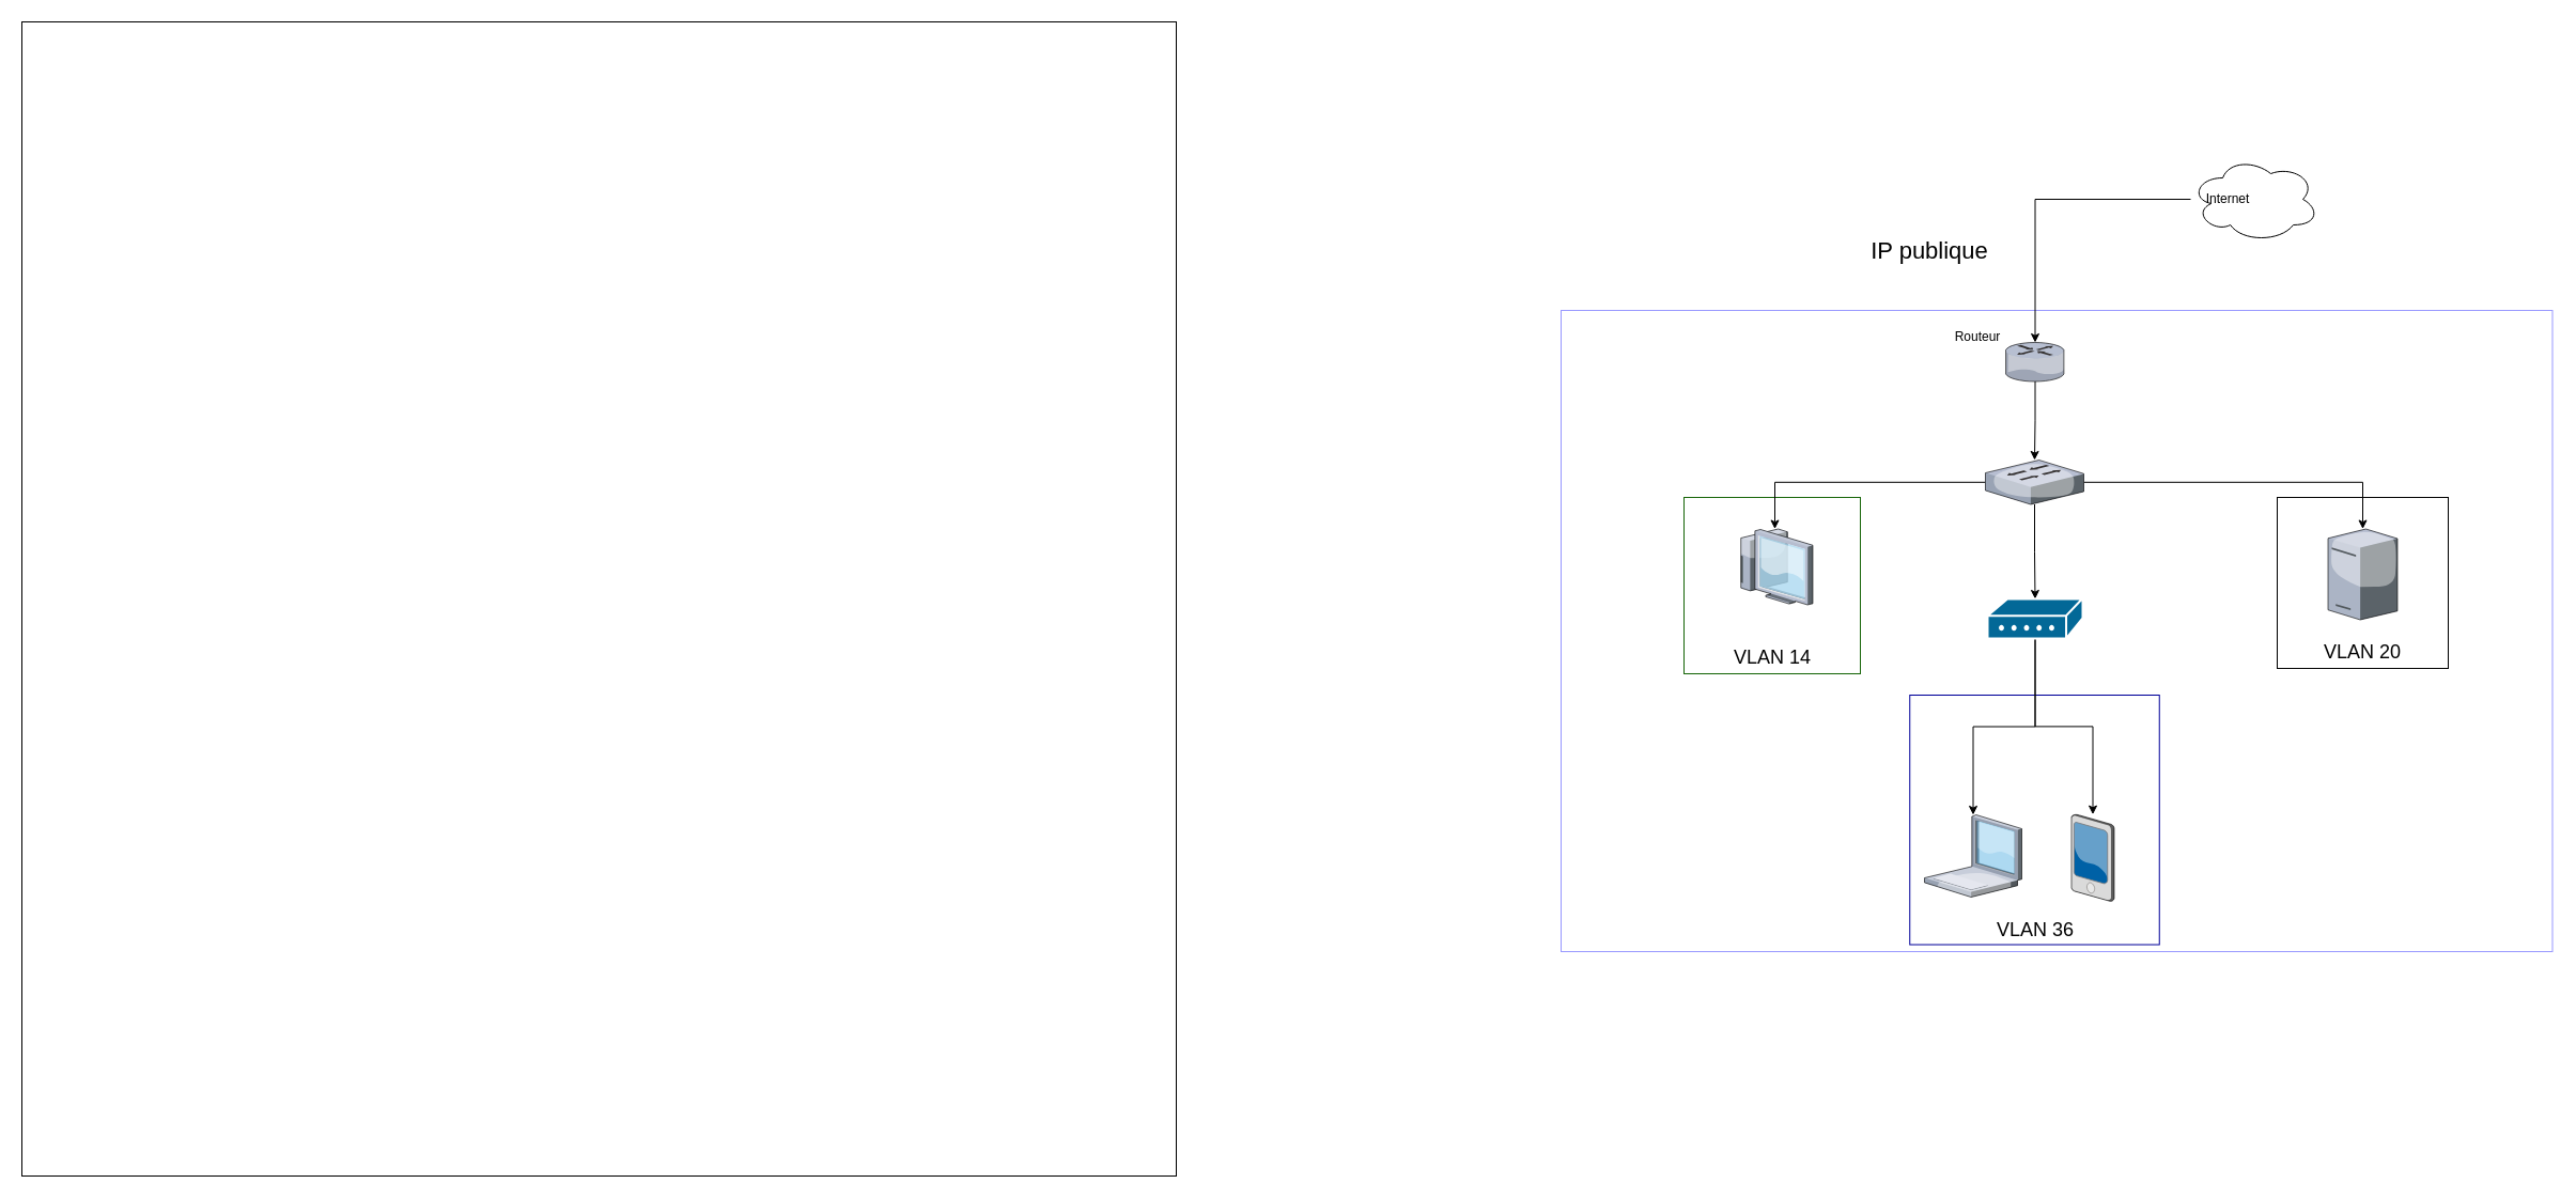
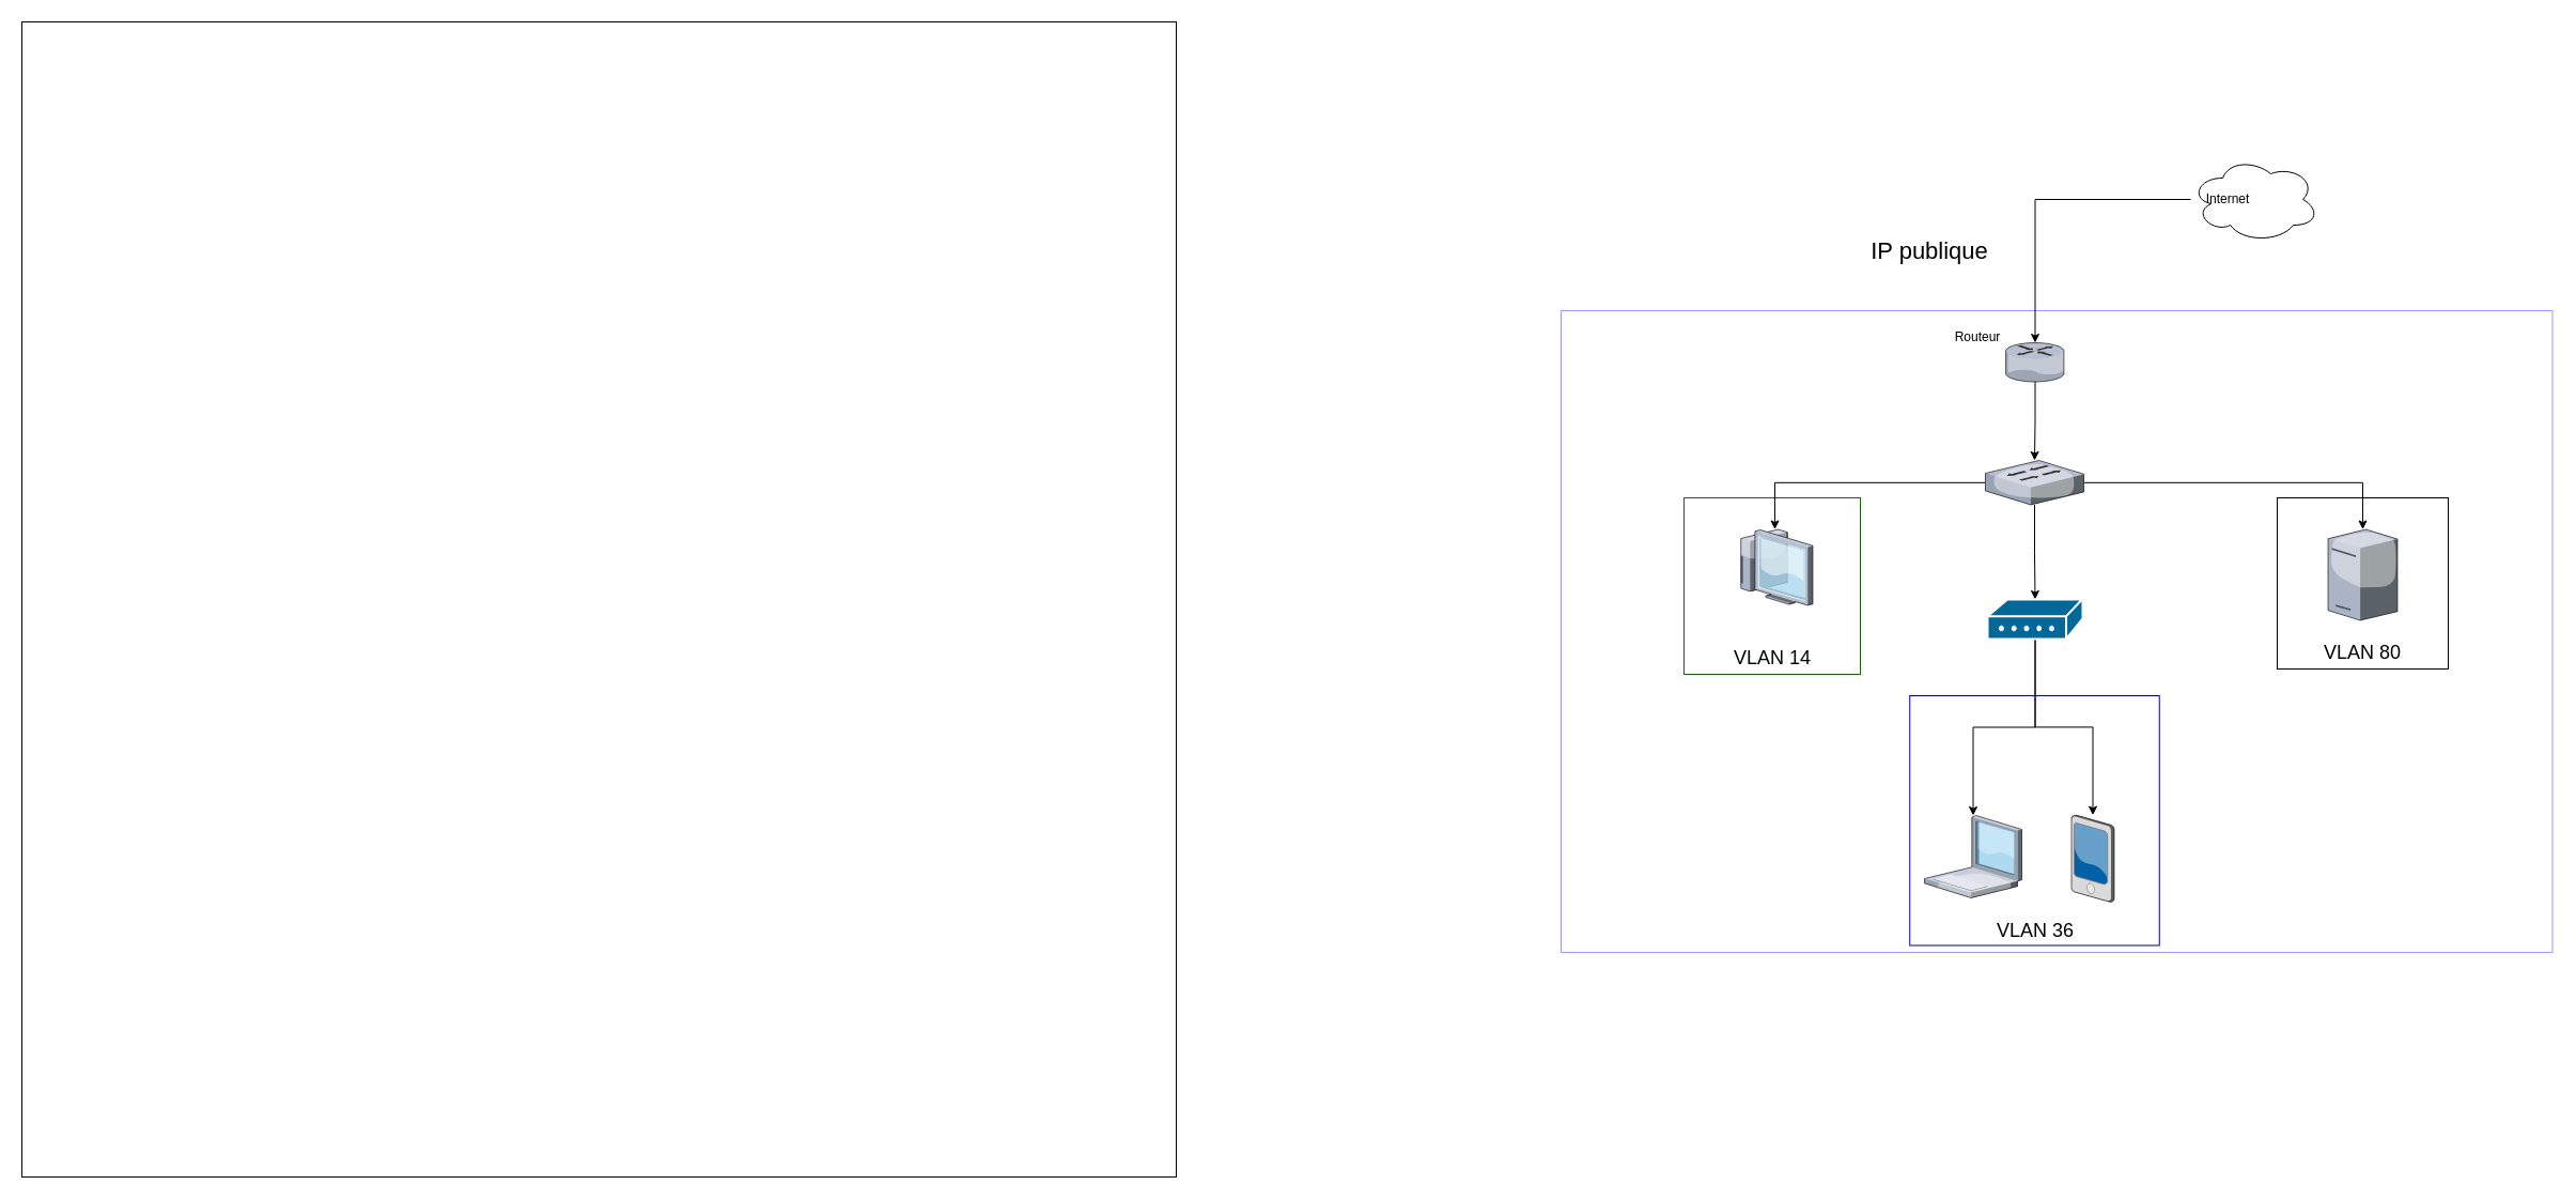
  <mxCell id="0" />
  <mxCell id="1" parent="0" />
  <mxCell id="2" value="&lt;p&gt;&lt;br&gt;&lt;/p&gt;" style="whiteSpace=wrap;html=1;aspect=fixed;fontStyle=1" parent="1" vertex="1"><mxGeometry x="20" y="20" width="1080" height="1080" as="geometry" /></mxCell>
  <mxCell id="3" value="" style="rounded=0;whiteSpace=wrap;html=1;shadow=0;strokeColor=#9999FF;" parent="1" vertex="1"><mxGeometry x="1460" y="290" width="927.5" height="600" as="geometry" /></mxCell>
  <mxCell id="4" value="" style="whiteSpace=wrap;html=1;aspect=fixed;strokeColor=#18660A;" parent="1" vertex="1"><mxGeometry x="1575" y="465" width="165" height="165" as="geometry" /></mxCell>
  <mxCell id="5" style="edgeStyle=orthogonalEdgeStyle;rounded=0;orthogonalLoop=1;jettySize=auto;html=1;" parent="1" source="6" target="9" edge="1"><mxGeometry relative="1" as="geometry" /></mxCell>
  <mxCell id="6" value="" style="ellipse;shape=cloud;whiteSpace=wrap;html=1;" parent="1" vertex="1"><mxGeometry x="2049" y="146" width="120" height="80" as="geometry" /></mxCell>
  <mxCell id="7" value="Routeur" style="text;html=1;align=center;verticalAlign=middle;whiteSpace=wrap;rounded=0;" parent="1" vertex="1"><mxGeometry x="1820" y="300" width="60" height="30" as="geometry" /></mxCell>
  <mxCell id="8" value="" style="edgeStyle=orthogonalEdgeStyle;rounded=0;orthogonalLoop=1;jettySize=auto;html=1;" parent="1" source="9" target="12" edge="1"><mxGeometry relative="1" as="geometry" /></mxCell>
  <mxCell id="9" value="" style="verticalLabelPosition=bottom;sketch=0;aspect=fixed;html=1;verticalAlign=top;strokeColor=none;align=center;outlineConnect=0;shape=mxgraph.citrix.router;" parent="1" vertex="1"><mxGeometry x="1876" y="320" width="55" height="36.5" as="geometry" /></mxCell>
  <mxCell id="10" style="edgeStyle=orthogonalEdgeStyle;rounded=0;orthogonalLoop=1;jettySize=auto;html=1;" parent="1" source="12" target="19" edge="1"><mxGeometry relative="1" as="geometry" /></mxCell>
  <mxCell id="11" style="edgeStyle=orthogonalEdgeStyle;rounded=0;orthogonalLoop=1;jettySize=auto;html=1;" parent="1" source="12" target="21" edge="1"><mxGeometry relative="1" as="geometry" /></mxCell>
  <mxCell id="12" value="" style="verticalLabelPosition=bottom;sketch=0;aspect=fixed;html=1;verticalAlign=top;strokeColor=none;align=center;outlineConnect=0;shape=mxgraph.citrix.switch;" parent="1" vertex="1"><mxGeometry x="1857" y="430" width="92" height="41.5" as="geometry" /></mxCell>
  <mxCell id="13" value="Internet" style="text;html=1;align=center;verticalAlign=middle;whiteSpace=wrap;rounded=0;" parent="1" vertex="1"><mxGeometry x="2054" y="171" width="60" height="30" as="geometry" /></mxCell>
  <mxCell id="14" value="" style="whiteSpace=wrap;html=1;aspect=fixed;strokeColor=#000099;" parent="1" vertex="1"><mxGeometry x="1786.25" y="650" width="233.5" height="233.5" as="geometry" /></mxCell>
  <mxCell id="15" value="" style="whiteSpace=wrap;html=1;aspect=fixed;fillColor=none;" parent="1" vertex="1"><mxGeometry x="2130" y="465" width="160" height="160" as="geometry" /></mxCell>
  <mxCell id="16" value="&lt;font style=&quot;font-size: 18px;&quot;&gt;VLAN 14&lt;/font&gt;" style="text;strokeColor=none;align=center;fillColor=none;html=1;verticalAlign=middle;whiteSpace=wrap;rounded=0;" parent="1" vertex="1"><mxGeometry x="1567.5" y="600" width="180" height="30" as="geometry" /></mxCell>
- <mxCell id="17" value="&lt;font style=&quot;font-size: 18px;&quot;&gt;VLAN 20&lt;/font&gt;" style="text;strokeColor=none;align=center;fillColor=none;html=1;verticalAlign=middle;whiteSpace=wrap;rounded=0;" parent="1" vertex="1"><mxGeometry x="2120" y="595" width="180" height="30" as="geometry" /></mxCell>
+ <mxCell id="17" value="&lt;font style=&quot;font-size: 18px;&quot;&gt;VLAN 80&lt;/font&gt;" style="text;strokeColor=none;align=center;fillColor=none;html=1;verticalAlign=middle;whiteSpace=wrap;rounded=0;" parent="1" vertex="1"><mxGeometry x="2120" y="595" width="180" height="30" as="geometry" /></mxCell>
  <mxCell id="18" value="&lt;font style=&quot;font-size: 18px;&quot;&gt;VLAN 36&lt;/font&gt;" style="text;strokeColor=none;align=center;fillColor=none;html=1;verticalAlign=middle;whiteSpace=wrap;rounded=0;" parent="1" vertex="1"><mxGeometry x="1813.5" y="855" width="180" height="30" as="geometry" /></mxCell>
  <mxCell id="19" value="" style="verticalLabelPosition=bottom;sketch=0;aspect=fixed;html=1;verticalAlign=top;strokeColor=none;align=center;outlineConnect=0;shape=mxgraph.citrix.tower_server;" parent="1" vertex="1"><mxGeometry x="2177.5" y="494.5" width="65" height="85" as="geometry" /></mxCell>
  <mxCell id="20" value="" style="verticalLabelPosition=bottom;sketch=0;aspect=fixed;html=1;verticalAlign=top;strokeColor=none;align=center;outlineConnect=0;shape=mxgraph.citrix.pda;" parent="1" vertex="1"><mxGeometry x="1937.5" y="761.67" width="40" height="81.33" as="geometry" /></mxCell>
  <mxCell id="21" value="" style="verticalLabelPosition=bottom;sketch=0;aspect=fixed;html=1;verticalAlign=top;strokeColor=none;align=center;outlineConnect=0;shape=mxgraph.citrix.thin_client;" parent="1" vertex="1"><mxGeometry x="1624.5" y="494.5" width="71" height="71" as="geometry" /></mxCell>
  <mxCell id="22" value="" style="verticalLabelPosition=bottom;sketch=0;aspect=fixed;html=1;verticalAlign=top;strokeColor=none;align=center;outlineConnect=0;shape=mxgraph.citrix.laptop_1;" parent="1" vertex="1"><mxGeometry x="1800" y="762" width="91" height="77" as="geometry" /></mxCell>
  <mxCell id="23" style="edgeStyle=orthogonalEdgeStyle;rounded=0;orthogonalLoop=1;jettySize=auto;html=1;entryX=0.5;entryY=0;entryDx=0;entryDy=0;entryPerimeter=0;" parent="1" source="12" target="26" edge="1"><mxGeometry relative="1" as="geometry"><mxPoint x="1903" y="530" as="sourcePoint" /></mxGeometry></mxCell>
  <mxCell id="24" style="edgeStyle=orthogonalEdgeStyle;rounded=0;orthogonalLoop=1;jettySize=auto;html=1;" parent="1" source="26" target="22" edge="1"><mxGeometry relative="1" as="geometry" /></mxCell>
  <mxCell id="25" style="edgeStyle=orthogonalEdgeStyle;rounded=0;orthogonalLoop=1;jettySize=auto;html=1;" parent="1" source="26" target="20" edge="1"><mxGeometry relative="1" as="geometry" /></mxCell>
  <mxCell id="26" value="" style="shape=mxgraph.cisco.modems_and_phones.modem;html=1;pointerEvents=1;dashed=0;fillColor=#036897;strokeColor=#ffffff;strokeWidth=2;verticalLabelPosition=bottom;verticalAlign=top;align=center;outlineConnect=0;" parent="1" vertex="1"><mxGeometry x="1859" y="560" width="89" height="37" as="geometry" /></mxCell>
  <mxCell id="27" value="&lt;font style=&quot;font-size: 22px;&quot;&gt;IP publique&lt;/font&gt;" style="text;strokeColor=none;fillColor=none;html=1;align=center;verticalAlign=middle;whiteSpace=wrap;rounded=0;fontSize=16;" vertex="1" parent="1"><mxGeometry x="1730" y="220" width="150" height="30" as="geometry" /></mxCell>
